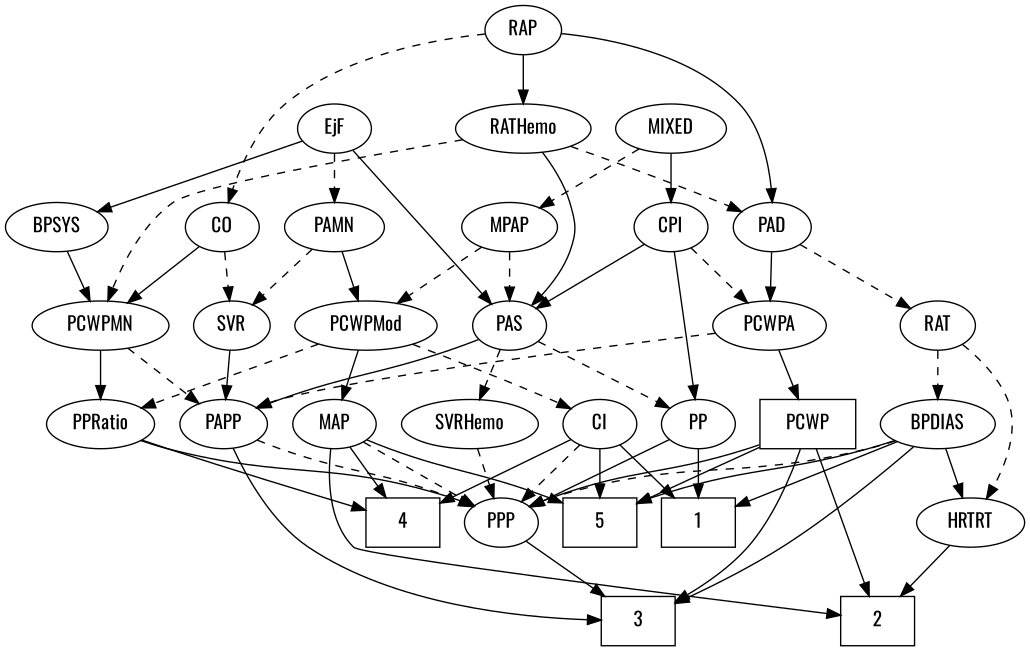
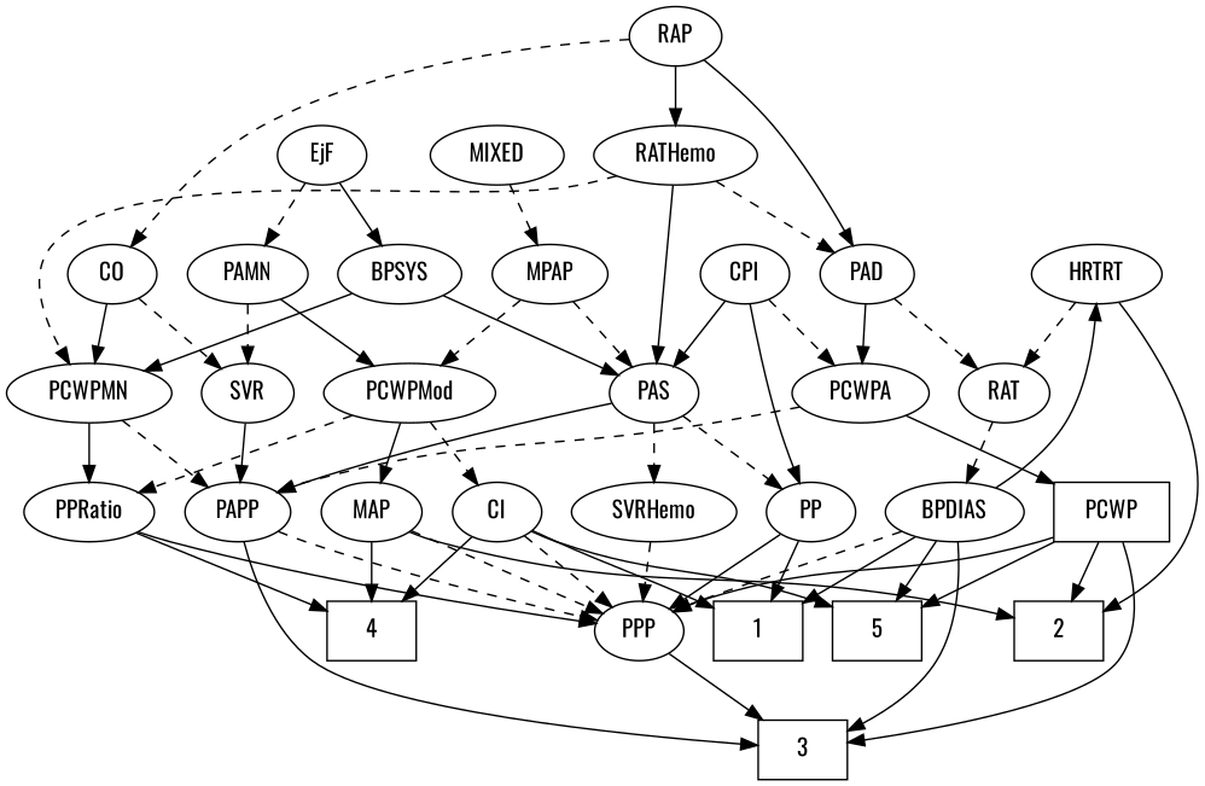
  strict digraph {
    fontname=Oswald
    node [fontname=Oswald]
    edge [fontname=Oswald style=solid]
    1 [height=0.5 shape=box width=0.75]
    2 [height=0.5 shape=box width=0.75]
    3 [height=0.5 shape=box width=0.75]
    4 [height=0.5 shape=box width=0.75]
    5 [height=0.5 shape=box width=0.75]
    EjF [height=0.5 width=0.75]
    BPSYS [height=0.5 width=1.0471]
    PAMN [height=0.5 width=1.011]
    RAP [height=0.5 width=0.77632]
    PAD [height=0.5 width=0.79437]
    CO [height=0.5 width=0.75]
    RATHemo [height=0.5 width=1.3721]
    MIXED [height=0.5 width=1.1193]
    MPAP [height=0.5 width=0.97491]
    CPI [height=0.5 width=0.75]
    PAS [height=0.5 width=0.75]
    PCWPMN [height=0.5 width=1.3902]
    PCWPMod [height=0.5 width=1.4443]
    SVR [height=0.5 width=0.77632]
    RAT [height=0.5 width=0.75827]
    PCWPA [height=0.5 width=1.1555]
    PP [height=0.5 width=0.75]
    SVRHemo [height=0.5 width=1.3902]
    PAPP [height=0.5 width=0.88464]
    PPRatio [height=0.5 width=1.1013]
    MAP [height=0.5 width=0.84854]
    CI [height=0.5 width=0.75]
    BPDIAS [height=0.5 width=1.1735]
    HRTRT [height=0.5 width=1.1013]
    PCWP [height=0.5 shape=box width=0.97491]
    PPP [height=0.5 width=0.75]
    EjF -> BPSYS
    EjF -> PAMN [style=dashed]
-   EjF -> PAS
+   BPSYS -> PAS
    BPSYS -> PCWPMN
    PAMN -> PCWPMod
    PAMN -> SVR [style=dashed]
    RAP -> PAD
    RAP -> CO [style=dashed]
    RAP -> RATHemo
    PAD -> RAT [style=dashed]
    PAD -> PCWPA
    CO -> PCWPMN
    CO -> SVR [style=dashed]
    RATHemo -> PAD [style=dashed]
    RATHemo -> PAS
    RATHemo -> PCWPMN [style=dashed]
    MIXED -> MPAP [style=dashed]
-   MIXED -> CPI
    MPAP -> PAS [style=dashed]
    MPAP -> PCWPMod [style=dashed]
    CPI -> PAS
    CPI -> PCWPA [style=dashed]
    CPI -> PP
    PAS -> PP [style=dashed]
    PAS -> SVRHemo [style=dashed]
    PAS -> PAPP
    PCWPMN -> PAPP [style=dashed]
    PCWPMN -> PPRatio
    PCWPMod -> PPRatio [style=dashed]
    PCWPMod -> MAP
    PCWPMod -> CI [style=dashed]
    SVR -> PAPP
    RAT -> BPDIAS [style=dashed]
-   RAT -> HRTRT [style=dashed]
+   HRTRT -> RAT [style=dashed]
    PCWPA -> PAPP [style=dashed]
    PCWPA -> PCWP
    PP -> 1
    PP -> PPP
    SVRHemo -> PPP [style=dashed]
    PAPP -> 3
    PAPP -> PPP [style=dashed]
    PPRatio -> 4
    PPRatio -> PPP
    MAP -> 2
    MAP -> 4
-   MAP -> 5
    MAP -> PPP [style=dashed]
    CI -> 1
    CI -> 4
    CI -> 5
    CI -> PPP [style=dashed]
    BPDIAS -> 1
    BPDIAS -> 3
    BPDIAS -> 5
    BPDIAS -> HRTRT
    BPDIAS -> PPP [style=dashed]
    HRTRT -> 2
    PCWP -> 2
    PCWP -> 3
    PCWP -> 5
    PCWP -> PPP
    PPP -> 3
  }
